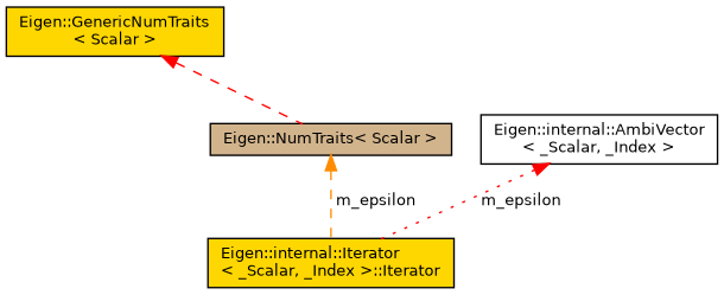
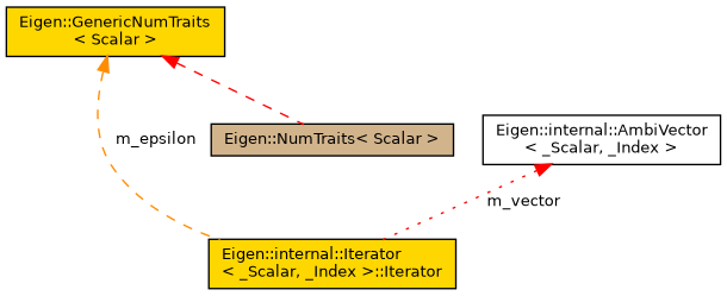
  digraph {
    node [color=black fillcolor=gold fontname=Helvetica fontsize=10 shape=record style=filled]
    edge [color=red dir=back fontname=Helvetica fontsize=10 labelfontname=Helvetica labelfontsize=10 style=dashed]
    n1 [fontcolor=black height=0.2 label="Eigen::internal::Iterator\l\< _Scalar, _Index \>::Iterator" width=0.4]
    n2 [fillcolor=tan height=0.2 label="Eigen::NumTraits\< Scalar \>" width=0.4]
    n3 [height=0.2 label="Eigen::GenericNumTraits\l\< Scalar \>" width=0.4]
    n4 [fillcolor=white height=0.2 label="Eigen::internal::AmbiVector\l\< _Scalar, _Index \>" width=0.4]
-   n2 -> n1 [color=darkorange label=" m_epsilon"]
+   n3 -> n1 [color=darkorange label=" m_epsilon"]
    n3 -> n2
-   n4 -> n1 [label=" m_epsilon" style=dotted]
+   n4 -> n1 [label=" m_vector" style=dotted]
  }
